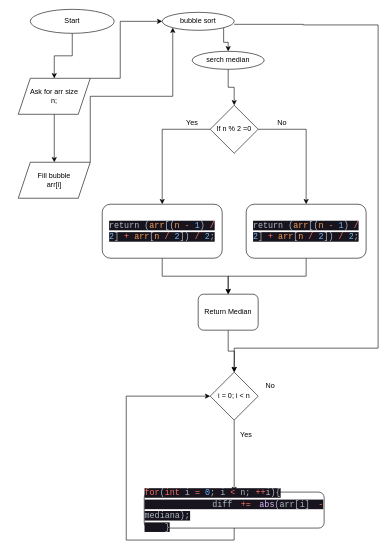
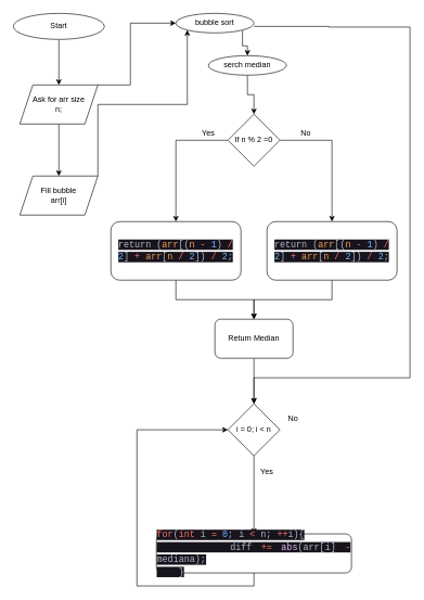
  <mxCell id="0" />
  <mxCell id="1" parent="0" />
  <mxCell id="2" value="" style="edgeStyle=orthogonalEdgeStyle;rounded=0;orthogonalLoop=1;jettySize=auto;html=1;" edge="1" parent="1" source="3" target="6"><mxGeometry relative="1" as="geometry" /></mxCell>
- <mxCell id="3" value="Start&lt;br&gt;" style="ellipse;whiteSpace=wrap;html=1;" vertex="1" parent="1"><mxGeometry x="50" y="15" width="140" height="40" as="geometry" /></mxCell>
+ <mxCell id="3" value="Start&lt;br&gt;" style="ellipse;whiteSpace=wrap;html=1;" vertex="1" parent="1"><mxGeometry x="20" y="20" width="140" height="40" as="geometry" /></mxCell>
  <mxCell id="4" value="" style="edgeStyle=orthogonalEdgeStyle;rounded=0;orthogonalLoop=1;jettySize=auto;html=1;" edge="1" parent="1" source="6" target="8"><mxGeometry relative="1" as="geometry" /></mxCell>
  <mxCell id="5" style="edgeStyle=orthogonalEdgeStyle;rounded=0;orthogonalLoop=1;jettySize=auto;html=1;exitX=1;exitY=0;exitDx=0;exitDy=0;entryX=0;entryY=0.5;entryDx=0;entryDy=0;" edge="1" parent="1" source="6" target="11"><mxGeometry relative="1" as="geometry"><Array as="points"><mxPoint x="200" y="130" /><mxPoint x="200" y="35" /></Array></mxGeometry></mxCell>
  <mxCell id="6" value="Ask for arr size&lt;br&gt;n;" style="shape=parallelogram;perimeter=parallelogramPerimeter;whiteSpace=wrap;html=1;fixedSize=1;" vertex="1" parent="1"><mxGeometry x="30" y="130" width="120" height="60" as="geometry" /></mxCell>
  <mxCell id="7" style="edgeStyle=orthogonalEdgeStyle;rounded=0;orthogonalLoop=1;jettySize=auto;html=1;exitX=1;exitY=0;exitDx=0;exitDy=0;entryX=0;entryY=1;entryDx=0;entryDy=0;" edge="1" parent="1" source="8" target="11"><mxGeometry relative="1" as="geometry" /></mxCell>
  <mxCell id="8" value="Fill bubble&lt;br&gt;arr[i]" style="shape=parallelogram;perimeter=parallelogramPerimeter;whiteSpace=wrap;html=1;fixedSize=1;" vertex="1" parent="1"><mxGeometry x="30" y="270" width="120" height="60" as="geometry" /></mxCell>
  <mxCell id="9" style="edgeStyle=orthogonalEdgeStyle;rounded=0;orthogonalLoop=1;jettySize=auto;html=1;exitX=1;exitY=1;exitDx=0;exitDy=0;" edge="1" parent="1" source="11" target="13"><mxGeometry relative="1" as="geometry" /></mxCell>
  <mxCell id="10" style="edgeStyle=orthogonalEdgeStyle;rounded=0;orthogonalLoop=1;jettySize=auto;html=1;exitX=1;exitY=0.5;exitDx=0;exitDy=0;entryX=0.5;entryY=0;entryDx=0;entryDy=0;" edge="1" parent="1"><mxGeometry relative="1" as="geometry"><mxPoint x="390" y="620" as="targetPoint" /><mxPoint x="390" y="40" as="sourcePoint" /><Array as="points"><mxPoint x="505" y="40" /><mxPoint x="505" y="41" /><mxPoint x="630" y="41" /><mxPoint x="630" y="580" /><mxPoint x="390" y="580" /></Array></mxGeometry></mxCell>
  <mxCell id="11" value="bubble sort" style="ellipse;whiteSpace=wrap;html=1;" vertex="1" parent="1"><mxGeometry x="270" y="20" width="120" height="30" as="geometry" /></mxCell>
  <mxCell id="12" value="" style="edgeStyle=orthogonalEdgeStyle;rounded=0;orthogonalLoop=1;jettySize=auto;html=1;" edge="1" parent="1" source="13" target="15"><mxGeometry relative="1" as="geometry" /></mxCell>
  <mxCell id="13" value="serch median" style="ellipse;whiteSpace=wrap;html=1;" vertex="1" parent="1"><mxGeometry x="320" y="85" width="120" height="30" as="geometry" /></mxCell>
  <mxCell id="14" value="" style="edgeStyle=orthogonalEdgeStyle;rounded=0;orthogonalLoop=1;jettySize=auto;html=1;entryX=0.5;entryY=0;entryDx=0;entryDy=0;" edge="1" parent="1" target="17"><mxGeometry relative="1" as="geometry"><mxPoint x="350" y="215" as="sourcePoint" /><mxPoint x="210" y="270" as="targetPoint" /><Array as="points"><mxPoint x="270" y="215" /></Array></mxGeometry></mxCell>
  <mxCell id="15" value="If n % 2 =0" style="rhombus;whiteSpace=wrap;html=1;" vertex="1" parent="1"><mxGeometry x="350" y="175" width="80" height="80" as="geometry" /></mxCell>
  <mxCell id="16" style="edgeStyle=orthogonalEdgeStyle;rounded=0;orthogonalLoop=1;jettySize=auto;html=1;exitX=0.5;exitY=1;exitDx=0;exitDy=0;entryX=0.5;entryY=0;entryDx=0;entryDy=0;" edge="1" parent="1" source="17" target="24"><mxGeometry relative="1" as="geometry" /></mxCell>
  <mxCell id="17" value="&lt;div style=&quot;color: rgb(173, 186, 199); font-family: Consolas, &amp;quot;Courier New&amp;quot;, monospace; font-size: 14px; line-height: 19px;&quot;&gt;&lt;span style=&quot;background-color: rgb(24, 20, 29);&quot;&gt;return (&lt;span style=&quot;color: rgb(246, 157, 80);&quot;&gt;arr&lt;/span&gt;[(&lt;span style=&quot;color: rgb(246, 157, 80);&quot;&gt;n&lt;/span&gt; &lt;span style=&quot;color: rgb(244, 112, 103);&quot;&gt;-&lt;/span&gt; &lt;span style=&quot;color: rgb(108, 182, 255);&quot;&gt;1&lt;/span&gt;) &lt;span style=&quot;color: rgb(244, 112, 103);&quot;&gt;/&lt;/span&gt; &lt;span style=&quot;color: rgb(108, 182, 255);&quot;&gt;2&lt;/span&gt;] &lt;span style=&quot;color: rgb(244, 112, 103);&quot;&gt;+&lt;/span&gt; &lt;span style=&quot;color: rgb(246, 157, 80);&quot;&gt;arr&lt;/span&gt;[&lt;span style=&quot;color: rgb(246, 157, 80);&quot;&gt;n&lt;/span&gt; &lt;span style=&quot;color: rgb(244, 112, 103);&quot;&gt;/&lt;/span&gt; &lt;span style=&quot;color: rgb(108, 182, 255);&quot;&gt;2&lt;/span&gt;]) &lt;span style=&quot;color: rgb(244, 112, 103);&quot;&gt;/&lt;/span&gt; &lt;span style=&quot;color: rgb(108, 182, 255);&quot;&gt;2&lt;/span&gt;;&lt;/span&gt;&lt;/div&gt;" style="rounded=1;whiteSpace=wrap;html=1;" vertex="1" parent="1"><mxGeometry x="170" y="340" width="200" height="90" as="geometry" /></mxCell>
  <mxCell id="18" value="Yes" style="text;html=1;strokeColor=none;fillColor=none;align=center;verticalAlign=middle;whiteSpace=wrap;rounded=0;" vertex="1" parent="1"><mxGeometry x="290" y="190" width="60" height="30" as="geometry" /></mxCell>
  <mxCell id="19" value="" style="edgeStyle=orthogonalEdgeStyle;rounded=0;orthogonalLoop=1;jettySize=auto;html=1;entryX=0.5;entryY=0;entryDx=0;entryDy=0;exitX=1;exitY=0.5;exitDx=0;exitDy=0;" edge="1" parent="1" target="21" source="15"><mxGeometry relative="1" as="geometry"><mxPoint x="610" y="220" as="sourcePoint" /><mxPoint x="470" y="275" as="targetPoint" /><Array as="points"><mxPoint x="510" y="215" /></Array></mxGeometry></mxCell>
  <mxCell id="20" style="edgeStyle=orthogonalEdgeStyle;rounded=0;orthogonalLoop=1;jettySize=auto;html=1;exitX=0.5;exitY=1;exitDx=0;exitDy=0;entryX=0.5;entryY=0;entryDx=0;entryDy=0;" edge="1" parent="1" source="21" target="24"><mxGeometry relative="1" as="geometry"><mxPoint x="390" y="460" as="targetPoint" /></mxGeometry></mxCell>
  <mxCell id="21" value="&lt;div style=&quot;color: rgb(173, 186, 199); font-family: Consolas, &amp;quot;Courier New&amp;quot;, monospace; font-size: 14px; line-height: 19px;&quot;&gt;&lt;span style=&quot;background-color: rgb(24, 20, 29);&quot;&gt;return (&lt;span style=&quot;color: rgb(246, 157, 80);&quot;&gt;arr&lt;/span&gt;[(&lt;span style=&quot;color: rgb(246, 157, 80);&quot;&gt;n&lt;/span&gt; &lt;span style=&quot;color: rgb(244, 112, 103);&quot;&gt;-&lt;/span&gt; &lt;span style=&quot;color: rgb(108, 182, 255);&quot;&gt;1&lt;/span&gt;) &lt;span style=&quot;color: rgb(244, 112, 103);&quot;&gt;/&lt;/span&gt; &lt;span style=&quot;color: rgb(108, 182, 255);&quot;&gt;2&lt;/span&gt;] &lt;span style=&quot;color: rgb(244, 112, 103);&quot;&gt;+&lt;/span&gt; &lt;span style=&quot;color: rgb(246, 157, 80);&quot;&gt;arr&lt;/span&gt;[&lt;span style=&quot;color: rgb(246, 157, 80);&quot;&gt;n&lt;/span&gt; &lt;span style=&quot;color: rgb(244, 112, 103);&quot;&gt;/&lt;/span&gt; &lt;span style=&quot;color: rgb(108, 182, 255);&quot;&gt;2&lt;/span&gt;]) &lt;span style=&quot;color: rgb(244, 112, 103);&quot;&gt;/&lt;/span&gt; &lt;span style=&quot;color: rgb(108, 182, 255);&quot;&gt;2&lt;/span&gt;;&lt;/span&gt;&lt;/div&gt;" style="rounded=1;whiteSpace=wrap;html=1;" vertex="1" parent="1"><mxGeometry x="410" y="340" width="200" height="90" as="geometry" /></mxCell>
  <mxCell id="22" value="No" style="text;html=1;strokeColor=none;fillColor=none;align=center;verticalAlign=middle;whiteSpace=wrap;rounded=0;" vertex="1" parent="1"><mxGeometry x="440" y="190" width="60" height="30" as="geometry" /></mxCell>
  <mxCell id="23" style="edgeStyle=orthogonalEdgeStyle;rounded=0;orthogonalLoop=1;jettySize=auto;html=1;exitX=0.5;exitY=1;exitDx=0;exitDy=0;entryX=0.5;entryY=0;entryDx=0;entryDy=0;" edge="1" parent="1" source="24"><mxGeometry relative="1" as="geometry"><mxPoint x="390" y="620" as="targetPoint" /></mxGeometry></mxCell>
- <mxCell id="24" value="Return Median" style="rounded=1;whiteSpace=wrap;html=1;" vertex="1" parent="1"><mxGeometry x="330" y="490" width="100" height="60" as="geometry" /></mxCell>
+ <mxCell id="24" value="Return Median" style="rounded=1;whiteSpace=wrap;html=1;" vertex="1" parent="1"><mxGeometry x="330" y="490" width="120" height="60" as="geometry" /></mxCell>
  <mxCell id="25" value="" style="edgeStyle=orthogonalEdgeStyle;rounded=0;orthogonalLoop=1;jettySize=auto;html=1;" edge="1" parent="1" source="26" target="28"><mxGeometry relative="1" as="geometry"><Array as="points"><mxPoint x="390" y="730" /><mxPoint x="390" y="730" /></Array></mxGeometry></mxCell>
  <mxCell id="26" value="i = 0; i &amp;lt; n" style="rhombus;whiteSpace=wrap;html=1;" vertex="1" parent="1"><mxGeometry x="350" y="620" width="80" height="80" as="geometry" /></mxCell>
  <mxCell id="27" style="edgeStyle=orthogonalEdgeStyle;rounded=0;orthogonalLoop=1;jettySize=auto;html=1;exitX=0.5;exitY=1;exitDx=0;exitDy=0;entryX=0;entryY=0.5;entryDx=0;entryDy=0;" edge="1" parent="1" source="28" target="26"><mxGeometry relative="1" as="geometry"><Array as="points"><mxPoint x="390" y="900" /><mxPoint x="210" y="900" /><mxPoint x="210" y="660" /></Array></mxGeometry></mxCell>
  <mxCell id="28" value="&lt;div style=&quot;text-align: justify;&quot;&gt;&lt;br&gt;&lt;/div&gt;&lt;div style=&quot;color: rgb(173, 186, 199); font-family: Consolas, &amp;quot;Courier New&amp;quot;, monospace; font-weight: normal; font-size: 14px; line-height: 19px;&quot;&gt;&lt;div style=&quot;text-align: justify;&quot;&gt;&lt;span style=&quot;background-color: rgb(24, 20, 29);&quot;&gt;&lt;span style=&quot;color: #f47067;&quot;&gt;for&lt;/span&gt;&lt;span style=&quot;color: #adbac7;&quot;&gt;(&lt;/span&gt;&lt;span style=&quot;color: #f47067;&quot;&gt;int&lt;/span&gt;&lt;span style=&quot;color: #adbac7;&quot;&gt; &lt;/span&gt;&lt;span style=&quot;color: #adbac7;&quot;&gt;i&lt;/span&gt;&lt;span style=&quot;color: #adbac7;&quot;&gt; &lt;/span&gt;&lt;span style=&quot;color: #f47067;&quot;&gt;=&lt;/span&gt;&lt;span style=&quot;color: #adbac7;&quot;&gt; &lt;/span&gt;&lt;span style=&quot;color: #6cb6ff;&quot;&gt;0&lt;/span&gt;&lt;span style=&quot;color: #adbac7;&quot;&gt;; &lt;/span&gt;&lt;span style=&quot;color: #adbac7;&quot;&gt;i&lt;/span&gt;&lt;span style=&quot;color: #adbac7;&quot;&gt; &lt;/span&gt;&lt;span style=&quot;color: #f47067;&quot;&gt;&amp;lt;&lt;/span&gt;&lt;span style=&quot;color: #adbac7;&quot;&gt; &lt;/span&gt;&lt;span style=&quot;color: #adbac7;&quot;&gt;n&lt;/span&gt;&lt;span style=&quot;color: #adbac7;&quot;&gt;; &lt;/span&gt;&lt;span style=&quot;color: #f47067;&quot;&gt;++&lt;/span&gt;&lt;span style=&quot;color: #adbac7;&quot;&gt;i&lt;/span&gt;&lt;span style=&quot;color: #adbac7;&quot;&gt;){&lt;/span&gt;&lt;/span&gt;&lt;/div&gt;&lt;div style=&quot;text-align: justify;&quot;&gt;&lt;span style=&quot;background-color: rgb(24, 20, 29);&quot;&gt;&lt;span style=&quot;color: #adbac7;&quot;&gt;&amp;nbsp; &amp;nbsp; &amp;nbsp; &amp;nbsp; &lt;/span&gt;&lt;span style=&quot;color: #adbac7;&quot;&gt;diff&lt;/span&gt;&lt;span style=&quot;color: #adbac7;&quot;&gt; &lt;/span&gt;&lt;span style=&quot;color: #f47067;&quot;&gt;+=&lt;/span&gt;&lt;span style=&quot;color: #adbac7;&quot;&gt; &lt;/span&gt;&lt;span style=&quot;color: #dcbdfb;&quot;&gt;abs&lt;/span&gt;&lt;span style=&quot;color: #adbac7;&quot;&gt;(&lt;/span&gt;&lt;span style=&quot;color: #adbac7;&quot;&gt;arr&lt;/span&gt;&lt;span style=&quot;color: #adbac7;&quot;&gt;[&lt;/span&gt;&lt;span style=&quot;color: #adbac7;&quot;&gt;i&lt;/span&gt;&lt;span style=&quot;color: #adbac7;&quot;&gt;] &lt;/span&gt;&lt;span style=&quot;color: #f47067;&quot;&gt;-&lt;/span&gt;&lt;span style=&quot;color: #adbac7;&quot;&gt; &lt;/span&gt;&lt;span style=&quot;color: #adbac7;&quot;&gt;mediana&lt;/span&gt;&lt;span style=&quot;color: #adbac7;&quot;&gt;);&lt;/span&gt;&lt;/span&gt;&lt;/div&gt;&lt;div style=&quot;text-align: justify;&quot;&gt;&lt;span style=&quot;color: rgb(173, 186, 199); background-color: rgb(24, 20, 29);&quot;&gt;&amp;nbsp; &amp;nbsp; }&lt;/span&gt;&lt;/div&gt;&lt;/div&gt;&lt;span style=&quot;background-color: rgb(24, 20, 29);&quot;&gt;&lt;div style=&quot;text-align: justify;&quot;&gt;&lt;br&gt;&lt;/div&gt;&lt;/span&gt;" style="rounded=1;whiteSpace=wrap;html=1;" vertex="1" parent="1"><mxGeometry x="240" y="820" width="300" height="60" as="geometry" /></mxCell>
  <mxCell id="29" value="Yes" style="text;html=1;strokeColor=none;fillColor=none;align=center;verticalAlign=middle;whiteSpace=wrap;rounded=0;" vertex="1" parent="1"><mxGeometry x="380" y="710" width="60" height="30" as="geometry" /></mxCell>
  <mxCell id="30" value="No" style="text;html=1;align=center;verticalAlign=middle;resizable=0;points=[];autosize=1;strokeColor=none;fillColor=none;" vertex="1" parent="1"><mxGeometry x="430" y="628" width="40" height="30" as="geometry" /></mxCell>
